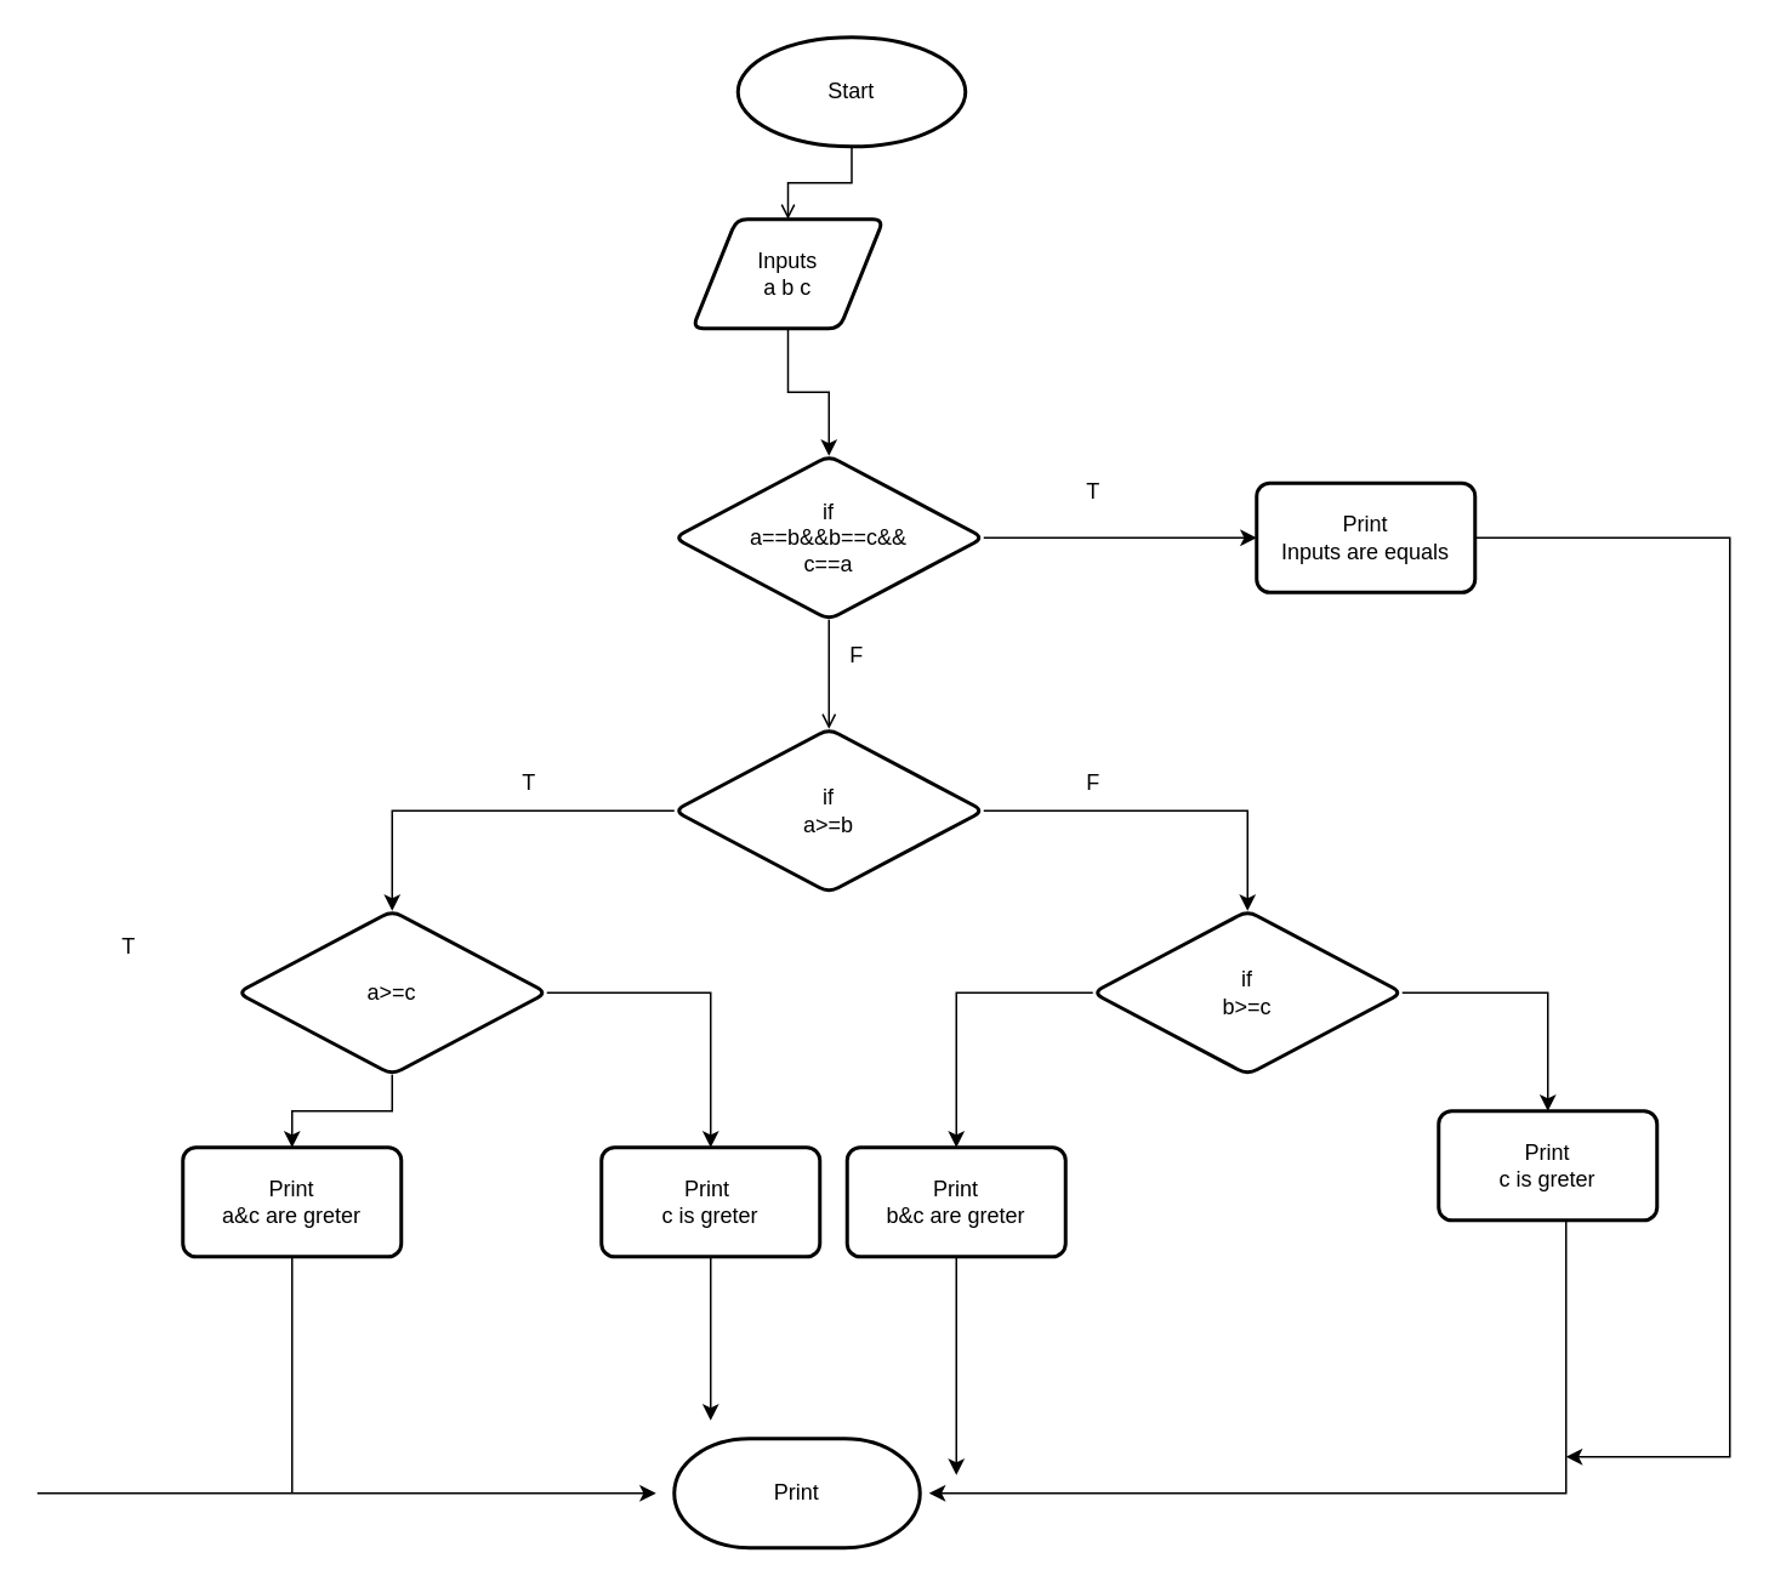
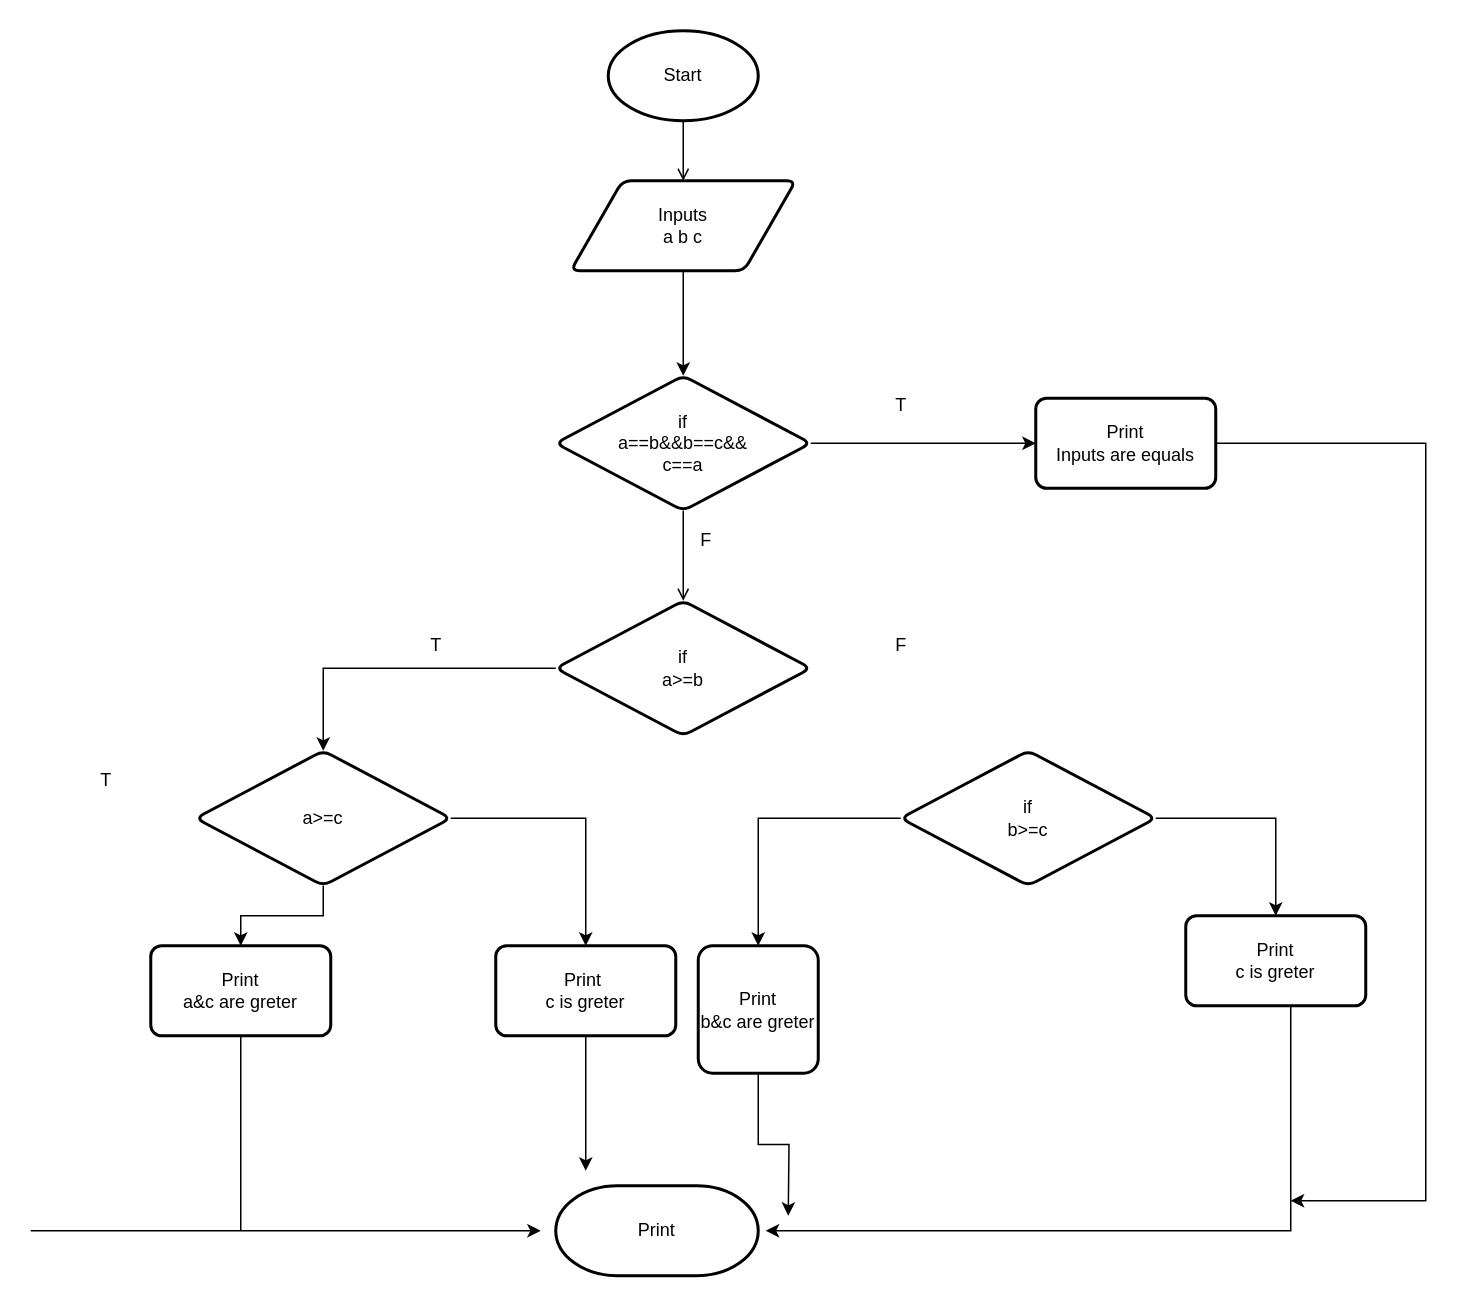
  <mxCell id="0" />
  <mxCell id="1" parent="0" />
  <mxCell id="2" style="edgeStyle=orthogonalEdgeStyle;rounded=0;orthogonalLoop=1;jettySize=auto;html=1;entryX=0.5;entryY=0;entryDx=0;entryDy=0;endArrow=open;" parent="1" source="3" target="5" edge="1"><mxGeometry relative="1" as="geometry" /></mxCell>
- <mxCell id="3" value="Start" style="strokeWidth=2;html=1;shape=mxgraph.flowchart.start_1;whiteSpace=wrap;" parent="1" vertex="1"><mxGeometry x="405" y="20" width="125" height="60" as="geometry" /></mxCell>
+ <mxCell id="3" value="Start" style="strokeWidth=2;html=1;shape=mxgraph.flowchart.start_1;whiteSpace=wrap;" parent="1" vertex="1"><mxGeometry x="405" y="20" width="100" height="60" as="geometry" /></mxCell>
  <mxCell id="4" value="" style="edgeStyle=orthogonalEdgeStyle;rounded=0;orthogonalLoop=1;jettySize=auto;html=1;" parent="1" source="5" target="8" edge="1"><mxGeometry relative="1" as="geometry" /></mxCell>
- <mxCell id="5" value="Inputs&lt;br&gt;a b c" style="shape=parallelogram;html=1;strokeWidth=2;perimeter=parallelogramPerimeter;whiteSpace=wrap;rounded=1;arcSize=12;size=0.23;" parent="1" vertex="1"><mxGeometry x="380" y="120" width="105" height="60" as="geometry" /></mxCell>
+ <mxCell id="5" value="Inputs&lt;br&gt;a b c" style="shape=parallelogram;html=1;strokeWidth=2;perimeter=parallelogramPerimeter;whiteSpace=wrap;rounded=1;arcSize=12;size=0.23;" parent="1" vertex="1"><mxGeometry x="380" y="120" width="150" height="60" as="geometry" /></mxCell>
  <mxCell id="6" value="" style="edgeStyle=orthogonalEdgeStyle;rounded=0;orthogonalLoop=1;jettySize=auto;html=1;" parent="1" source="8" target="10" edge="1"><mxGeometry relative="1" as="geometry" /></mxCell>
  <mxCell id="7" style="edgeStyle=orthogonalEdgeStyle;rounded=0;orthogonalLoop=1;jettySize=auto;html=1;entryX=0.5;entryY=0;entryDx=0;entryDy=0;endArrow=open;" parent="1" source="8" target="13" edge="1"><mxGeometry relative="1" as="geometry"><mxPoint x="455" y="365" as="targetPoint" /></mxGeometry></mxCell>
  <mxCell id="8" value="if&lt;br&gt;a==b&amp;amp;&amp;amp;b==c&amp;amp;&amp;amp;&lt;br&gt;c==a" style="rhombus;whiteSpace=wrap;html=1;strokeWidth=2;rounded=1;arcSize=12;" parent="1" vertex="1"><mxGeometry x="370" y="250" width="170" height="90" as="geometry" /></mxCell>
  <mxCell id="9" style="edgeStyle=orthogonalEdgeStyle;rounded=0;orthogonalLoop=1;jettySize=auto;html=1;" edge="1" parent="1" source="10"><mxGeometry relative="1" as="geometry"><mxPoint x="860" y="800" as="targetPoint" /><Array as="points"><mxPoint x="950" y="295" /><mxPoint x="950" y="800" /></Array></mxGeometry></mxCell>
  <mxCell id="10" value="Print&lt;br&gt;Inputs are equals" style="whiteSpace=wrap;html=1;strokeWidth=2;rounded=1;arcSize=12;" parent="1" vertex="1"><mxGeometry x="690" y="265" width="120" height="60" as="geometry" /></mxCell>
  <mxCell id="11" value="" style="edgeStyle=orthogonalEdgeStyle;rounded=0;orthogonalLoop=1;jettySize=auto;html=1;" parent="1" source="13" target="16" edge="1"><mxGeometry relative="1" as="geometry" /></mxCell>
- <mxCell id="12" value="" style="edgeStyle=orthogonalEdgeStyle;rounded=0;orthogonalLoop=1;jettySize=auto;html=1;" parent="1" source="13" target="22" edge="1"><mxGeometry relative="1" as="geometry" /></mxCell>
  <mxCell id="13" value="if&lt;br&gt;a&amp;gt;=b" style="rhombus;whiteSpace=wrap;html=1;strokeWidth=2;rounded=1;arcSize=12;" parent="1" vertex="1"><mxGeometry x="370" y="400" width="170" height="90" as="geometry" /></mxCell>
  <mxCell id="14" value="" style="edgeStyle=orthogonalEdgeStyle;rounded=0;orthogonalLoop=1;jettySize=auto;html=1;" parent="1" source="16" target="25" edge="1"><mxGeometry relative="1" as="geometry" /></mxCell>
  <mxCell id="15" value="" style="edgeStyle=orthogonalEdgeStyle;rounded=0;orthogonalLoop=1;jettySize=auto;html=1;" parent="1" source="16" target="28" edge="1"><mxGeometry relative="1" as="geometry" /></mxCell>
  <mxCell id="16" value="a&amp;gt;=c" style="rhombus;whiteSpace=wrap;html=1;strokeWidth=2;rounded=1;arcSize=12;" parent="1" vertex="1"><mxGeometry x="130" y="500" width="170" height="90" as="geometry" /></mxCell>
  <mxCell id="17" value="T" style="text;html=1;align=center;verticalAlign=middle;resizable=0;points=[];autosize=1;strokeColor=none;fillColor=none;" parent="1" vertex="1"><mxGeometry x="585" y="255" width="30" height="30" as="geometry" /></mxCell>
  <mxCell id="18" value="F" style="text;html=1;align=center;verticalAlign=middle;resizable=0;points=[];autosize=1;strokeColor=none;fillColor=none;" parent="1" vertex="1"><mxGeometry x="455" y="345" width="30" height="30" as="geometry" /></mxCell>
  <mxCell id="19" value="T" style="text;html=1;align=center;verticalAlign=middle;resizable=0;points=[];autosize=1;strokeColor=none;fillColor=none;" parent="1" vertex="1"><mxGeometry x="275" y="415" width="30" height="30" as="geometry" /></mxCell>
  <mxCell id="20" value="" style="edgeStyle=orthogonalEdgeStyle;rounded=0;orthogonalLoop=1;jettySize=auto;html=1;" parent="1" source="22" target="30" edge="1"><mxGeometry relative="1" as="geometry" /></mxCell>
  <mxCell id="21" value="" style="edgeStyle=orthogonalEdgeStyle;rounded=0;orthogonalLoop=1;jettySize=auto;html=1;" parent="1" source="22" target="32" edge="1"><mxGeometry relative="1" as="geometry" /></mxCell>
  <mxCell id="22" value="if&lt;br&gt;b&amp;gt;=c" style="rhombus;whiteSpace=wrap;html=1;strokeWidth=2;rounded=1;arcSize=12;" parent="1" vertex="1"><mxGeometry x="600" y="500" width="170" height="90" as="geometry" /></mxCell>
  <mxCell id="23" value="F" style="text;html=1;align=center;verticalAlign=middle;resizable=0;points=[];autosize=1;strokeColor=none;fillColor=none;" parent="1" vertex="1"><mxGeometry x="585" y="415" width="30" height="30" as="geometry" /></mxCell>
  <mxCell id="24" style="edgeStyle=orthogonalEdgeStyle;rounded=0;orthogonalLoop=1;jettySize=auto;html=1;" parent="1" source="25" edge="1"><mxGeometry relative="1" as="geometry"><mxPoint x="360" y="820" as="targetPoint" /><Array as="points"><mxPoint x="20" y="820" /><mxPoint x="350" y="820" /></Array></mxGeometry></mxCell>
  <mxCell id="25" value="Print&lt;br&gt;a&amp;amp;c are greter" style="whiteSpace=wrap;html=1;strokeWidth=2;rounded=1;arcSize=12;" parent="1" vertex="1"><mxGeometry x="100" y="630" width="120" height="60" as="geometry" /></mxCell>
  <mxCell id="26" value="T" style="text;html=1;align=center;verticalAlign=middle;resizable=0;points=[];autosize=1;strokeColor=none;fillColor=none;" parent="1" vertex="1"><mxGeometry x="55" y="505" width="30" height="30" as="geometry" /></mxCell>
  <mxCell id="27" style="edgeStyle=orthogonalEdgeStyle;rounded=0;orthogonalLoop=1;jettySize=auto;html=1;" parent="1" source="28" edge="1"><mxGeometry relative="1" as="geometry"><mxPoint x="390" y="780" as="targetPoint" /></mxGeometry></mxCell>
  <mxCell id="28" value="Print&amp;nbsp;&lt;br&gt;c is greter" style="whiteSpace=wrap;html=1;strokeWidth=2;rounded=1;arcSize=12;" parent="1" vertex="1"><mxGeometry x="330" y="630" width="120" height="60" as="geometry" /></mxCell>
  <mxCell id="29" style="edgeStyle=orthogonalEdgeStyle;rounded=0;orthogonalLoop=1;jettySize=auto;html=1;" parent="1" source="30" edge="1"><mxGeometry relative="1" as="geometry"><mxPoint x="525" y="810" as="targetPoint" /></mxGeometry></mxCell>
- <mxCell id="30" value="Print &lt;br&gt;b&amp;amp;c are greter" style="whiteSpace=wrap;html=1;strokeWidth=2;rounded=1;arcSize=12;" parent="1" vertex="1"><mxGeometry x="465" y="630" width="120" height="60" as="geometry" /></mxCell>
+ <mxCell id="30" value="Print &lt;br&gt;b&amp;amp;c are greter" style="whiteSpace=wrap;html=1;strokeWidth=2;rounded=1;arcSize=12;" parent="1" vertex="1"><mxGeometry x="465" y="630" width="80" height="85" as="geometry" /></mxCell>
  <mxCell id="31" style="edgeStyle=orthogonalEdgeStyle;rounded=0;orthogonalLoop=1;jettySize=auto;html=1;" parent="1" source="32" edge="1"><mxGeometry relative="1" as="geometry"><mxPoint x="510" y="820" as="targetPoint" /><Array as="points"><mxPoint x="860" y="820" /></Array></mxGeometry></mxCell>
  <mxCell id="32" value="Print&lt;br&gt;c is greter" style="whiteSpace=wrap;html=1;strokeWidth=2;rounded=1;arcSize=12;" parent="1" vertex="1"><mxGeometry x="790" y="610" width="120" height="60" as="geometry" /></mxCell>
  <mxCell id="33" value="Print" style="strokeWidth=2;html=1;shape=mxgraph.flowchart.terminator;whiteSpace=wrap;" parent="1" vertex="1"><mxGeometry x="370" y="790" width="135" height="60" as="geometry" /></mxCell>
